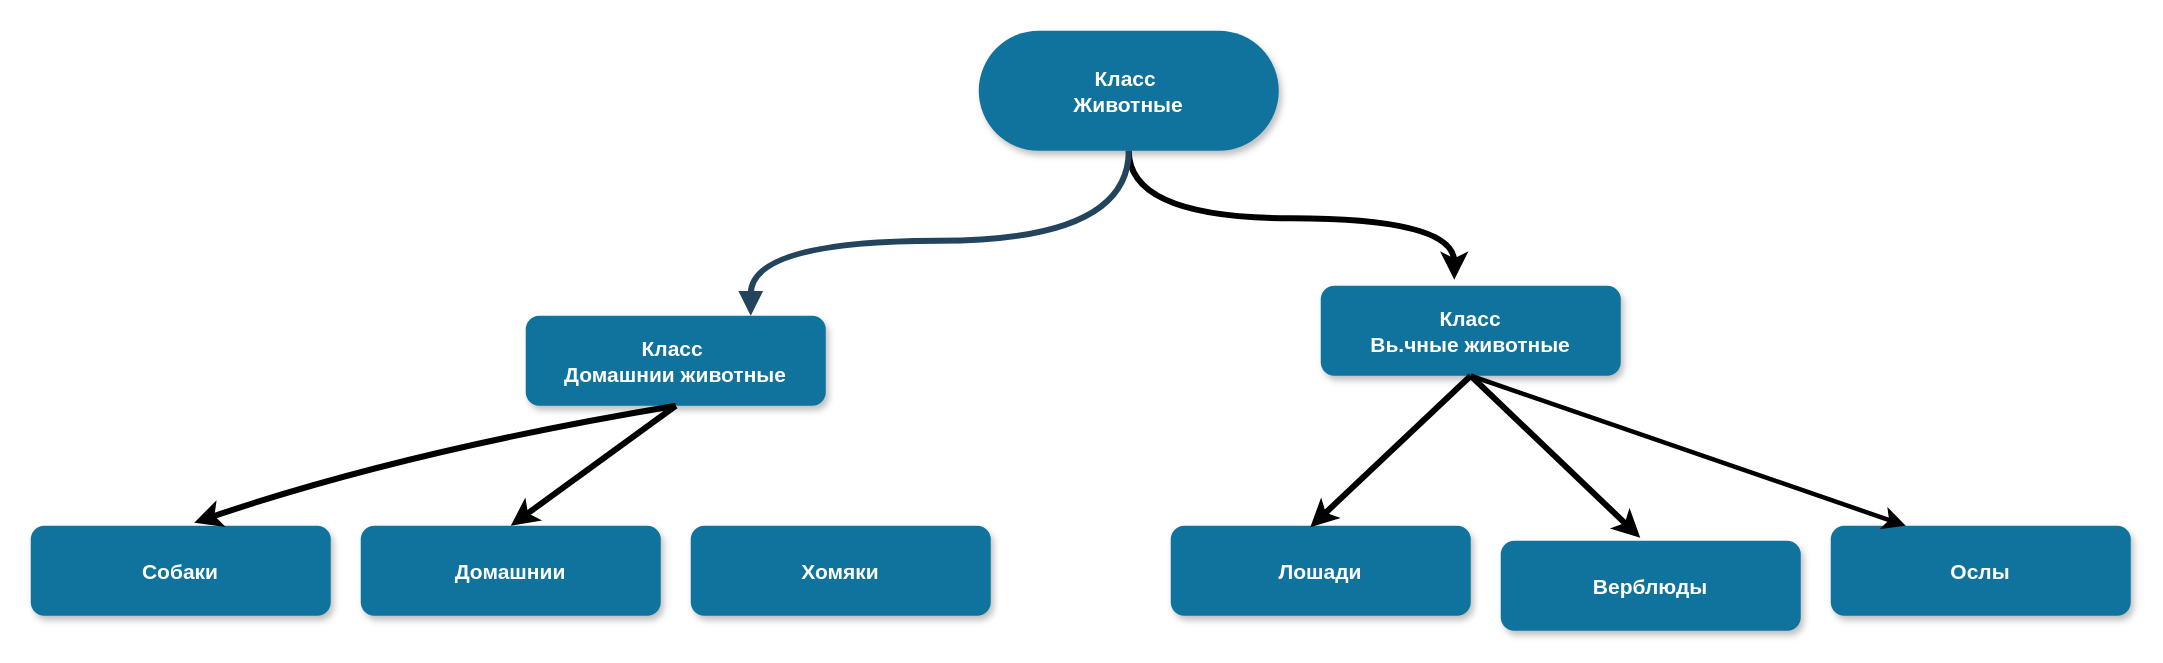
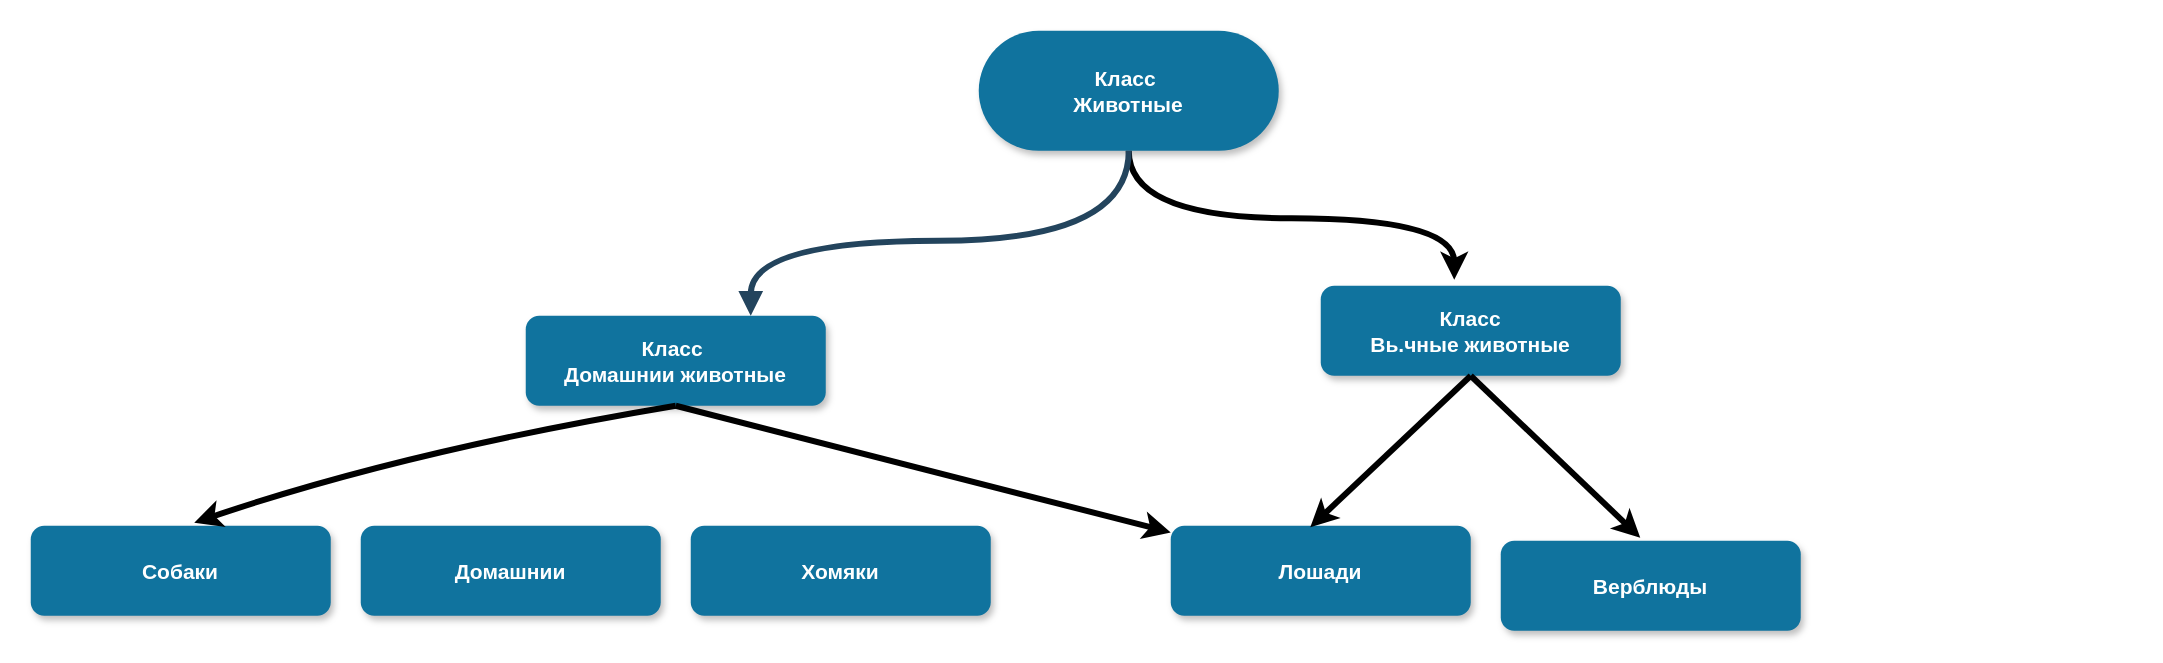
  <mxCell id="0" />
  <mxCell id="1" parent="0" />
  <mxCell id="2" style="edgeStyle=orthogonalEdgeStyle;orthogonalLoop=1;jettySize=auto;html=1;exitX=0.5;exitY=1;exitDx=0;exitDy=0;strokeWidth=4;curved=1;entryX=0.445;entryY=-0.067;entryDx=0;entryDy=0;entryPerimeter=0;" edge="1" parent="1" source="3" target="7"><mxGeometry relative="1" as="geometry"><mxPoint x="970" y="190" as="targetPoint" /></mxGeometry></mxCell>
  <mxCell id="3" value="Класс &#10;Животные" style="rounded=1;fillColor=#10739E;strokeColor=none;shadow=1;gradientColor=none;fontStyle=1;fontColor=#FFFFFF;fontSize=14;arcSize=50;" parent="1" vertex="1"><mxGeometry x="652" y="20" width="200" height="80" as="geometry" /></mxCell>
  <mxCell id="4" value="Класс &#10;Домашнии животные" style="rounded=1;fillColor=#10739E;strokeColor=none;shadow=1;gradientColor=none;fontStyle=1;fontColor=#FFFFFF;fontSize=14;" parent="1" vertex="1"><mxGeometry x="350" y="210" width="200" height="60" as="geometry" /></mxCell>
  <mxCell id="5" value="Собаки" style="rounded=1;fillColor=#10739E;strokeColor=none;shadow=1;gradientColor=none;fontStyle=1;fontColor=#FFFFFF;fontSize=14;" parent="1" vertex="1"><mxGeometry x="20" y="350" width="200" height="60" as="geometry" /></mxCell>
  <mxCell id="6" value="Домашнии" style="rounded=1;fillColor=#10739E;strokeColor=none;shadow=1;gradientColor=none;fontStyle=1;fontColor=#FFFFFF;fontSize=14;" parent="1" vertex="1"><mxGeometry x="240" y="350" width="200" height="60" as="geometry" /></mxCell>
  <mxCell id="7" value="Класс&#10;Вь.чные животные" style="rounded=1;fillColor=#10739E;strokeColor=none;shadow=1;gradientColor=none;fontStyle=1;fontColor=#FFFFFF;fontSize=14;" parent="1" vertex="1"><mxGeometry x="880" y="190" width="200" height="60" as="geometry" /></mxCell>
  <mxCell id="8" value="Хомяки" style="rounded=1;fillColor=#10739E;strokeColor=none;shadow=1;gradientColor=none;fontStyle=1;fontColor=#FFFFFF;fontSize=14;" parent="1" vertex="1"><mxGeometry x="460" y="350" width="200" height="60" as="geometry" /></mxCell>
  <mxCell id="9" value="Лошади" style="rounded=1;fillColor=#10739E;strokeColor=none;shadow=1;gradientColor=none;fontStyle=1;fontColor=#FFFFFF;fontSize=14;" parent="1" vertex="1"><mxGeometry x="780" y="350" width="200" height="60" as="geometry" /></mxCell>
  <mxCell id="10" value="Верблюды" style="rounded=1;fillColor=#10739E;strokeColor=none;shadow=1;gradientColor=none;fontStyle=1;fontColor=#FFFFFF;fontSize=14;" parent="1" vertex="1"><mxGeometry x="1000" y="360" width="200" height="60" as="geometry" /></mxCell>
- <mxCell id="11" value="Ослы" style="rounded=1;fillColor=#10739E;strokeColor=none;shadow=1;gradientColor=none;fontStyle=1;fontColor=#FFFFFF;fontSize=14;" parent="1" vertex="1"><mxGeometry x="1220" y="350" width="200" height="60" as="geometry" /></mxCell>
  <mxCell id="12" value="" style="edgeStyle=elbowEdgeStyle;elbow=vertical;strokeWidth=4;endArrow=block;endFill=1;fontStyle=1;strokeColor=#23445D;exitX=0.5;exitY=1;exitDx=0;exitDy=0;curved=1;entryX=0.75;entryY=0;entryDx=0;entryDy=0;" parent="1" source="3" target="4" edge="1"><mxGeometry x="22" y="165.5" width="100" height="100" as="geometry"><mxPoint x="2" y="245.5" as="sourcePoint" /><mxPoint x="620" y="290" as="targetPoint" /><Array as="points"><mxPoint x="530" y="160" /><mxPoint x="610" y="310" /><mxPoint x="630" y="180" /><mxPoint x="880" y="280" /></Array></mxGeometry></mxCell>
  <mxCell id="13" value="" style="endArrow=classic;html=1;exitX=0.5;exitY=1;exitDx=0;exitDy=0;entryX=0.545;entryY=-0.033;entryDx=0;entryDy=0;entryPerimeter=0;strokeColor=default;curved=1;strokeWidth=4;" edge="1" parent="1" source="4" target="5"><mxGeometry width="50" height="50" relative="1" as="geometry"><mxPoint x="700" y="380" as="sourcePoint" /><mxPoint x="750" y="330" as="targetPoint" /><Array as="points"><mxPoint x="270" y="300" /></Array></mxGeometry></mxCell>
- <mxCell id="14" value="" style="endArrow=classic;html=1;exitX=0.5;exitY=1;exitDx=0;exitDy=0;entryX=0.5;entryY=0;entryDx=0;entryDy=0;curved=1;strokeWidth=4;" edge="1" parent="1" source="4" target="6"><mxGeometry width="50" height="50" relative="1" as="geometry"><mxPoint x="480" y="340" as="sourcePoint" /><mxPoint x="530" y="290" as="targetPoint" /></mxGeometry></mxCell>
+ <mxCell id="14" value="" style="endArrow=classic;html=1;exitX=0.5;exitY=1;exitDx=0;exitDy=0;curved=1;strokeWidth=4;" edge="1" parent="1" source="4" target="9"><mxGeometry width="50" height="50" relative="1" as="geometry"><mxPoint x="480" y="340" as="sourcePoint" /><mxPoint x="530" y="290" as="targetPoint" /></mxGeometry></mxCell>
  <mxCell id="15" value="" style="endArrow=classic;html=1;exitX=0.5;exitY=1;exitDx=0;exitDy=0;entryX=0.465;entryY=0.017;entryDx=0;entryDy=0;entryPerimeter=0;curved=1;strokeWidth=4;" edge="1" parent="1" source="7" target="9"><mxGeometry width="50" height="50" relative="1" as="geometry"><mxPoint x="880" y="320" as="sourcePoint" /><mxPoint x="930" y="270" as="targetPoint" /></mxGeometry></mxCell>
  <mxCell id="16" value="" style="endArrow=classic;html=1;entryX=0.465;entryY=-0.033;entryDx=0;entryDy=0;entryPerimeter=0;curved=1;strokeWidth=4;" edge="1" parent="1" target="10"><mxGeometry width="50" height="50" relative="1" as="geometry"><mxPoint x="980" y="250" as="sourcePoint" /><mxPoint x="1020" y="270" as="targetPoint" /></mxGeometry></mxCell>
- <mxCell id="17" value="" style="endArrow=classic;html=1;exitX=0.5;exitY=1;exitDx=0;exitDy=0;entryX=0.25;entryY=0;entryDx=0;entryDy=0;curved=1;strokeWidth=3;" edge="1" parent="1" source="7" target="11"><mxGeometry width="50" height="50" relative="1" as="geometry"><mxPoint x="1120" y="300" as="sourcePoint" /><mxPoint x="1170" y="250" as="targetPoint" /></mxGeometry></mxCell>
